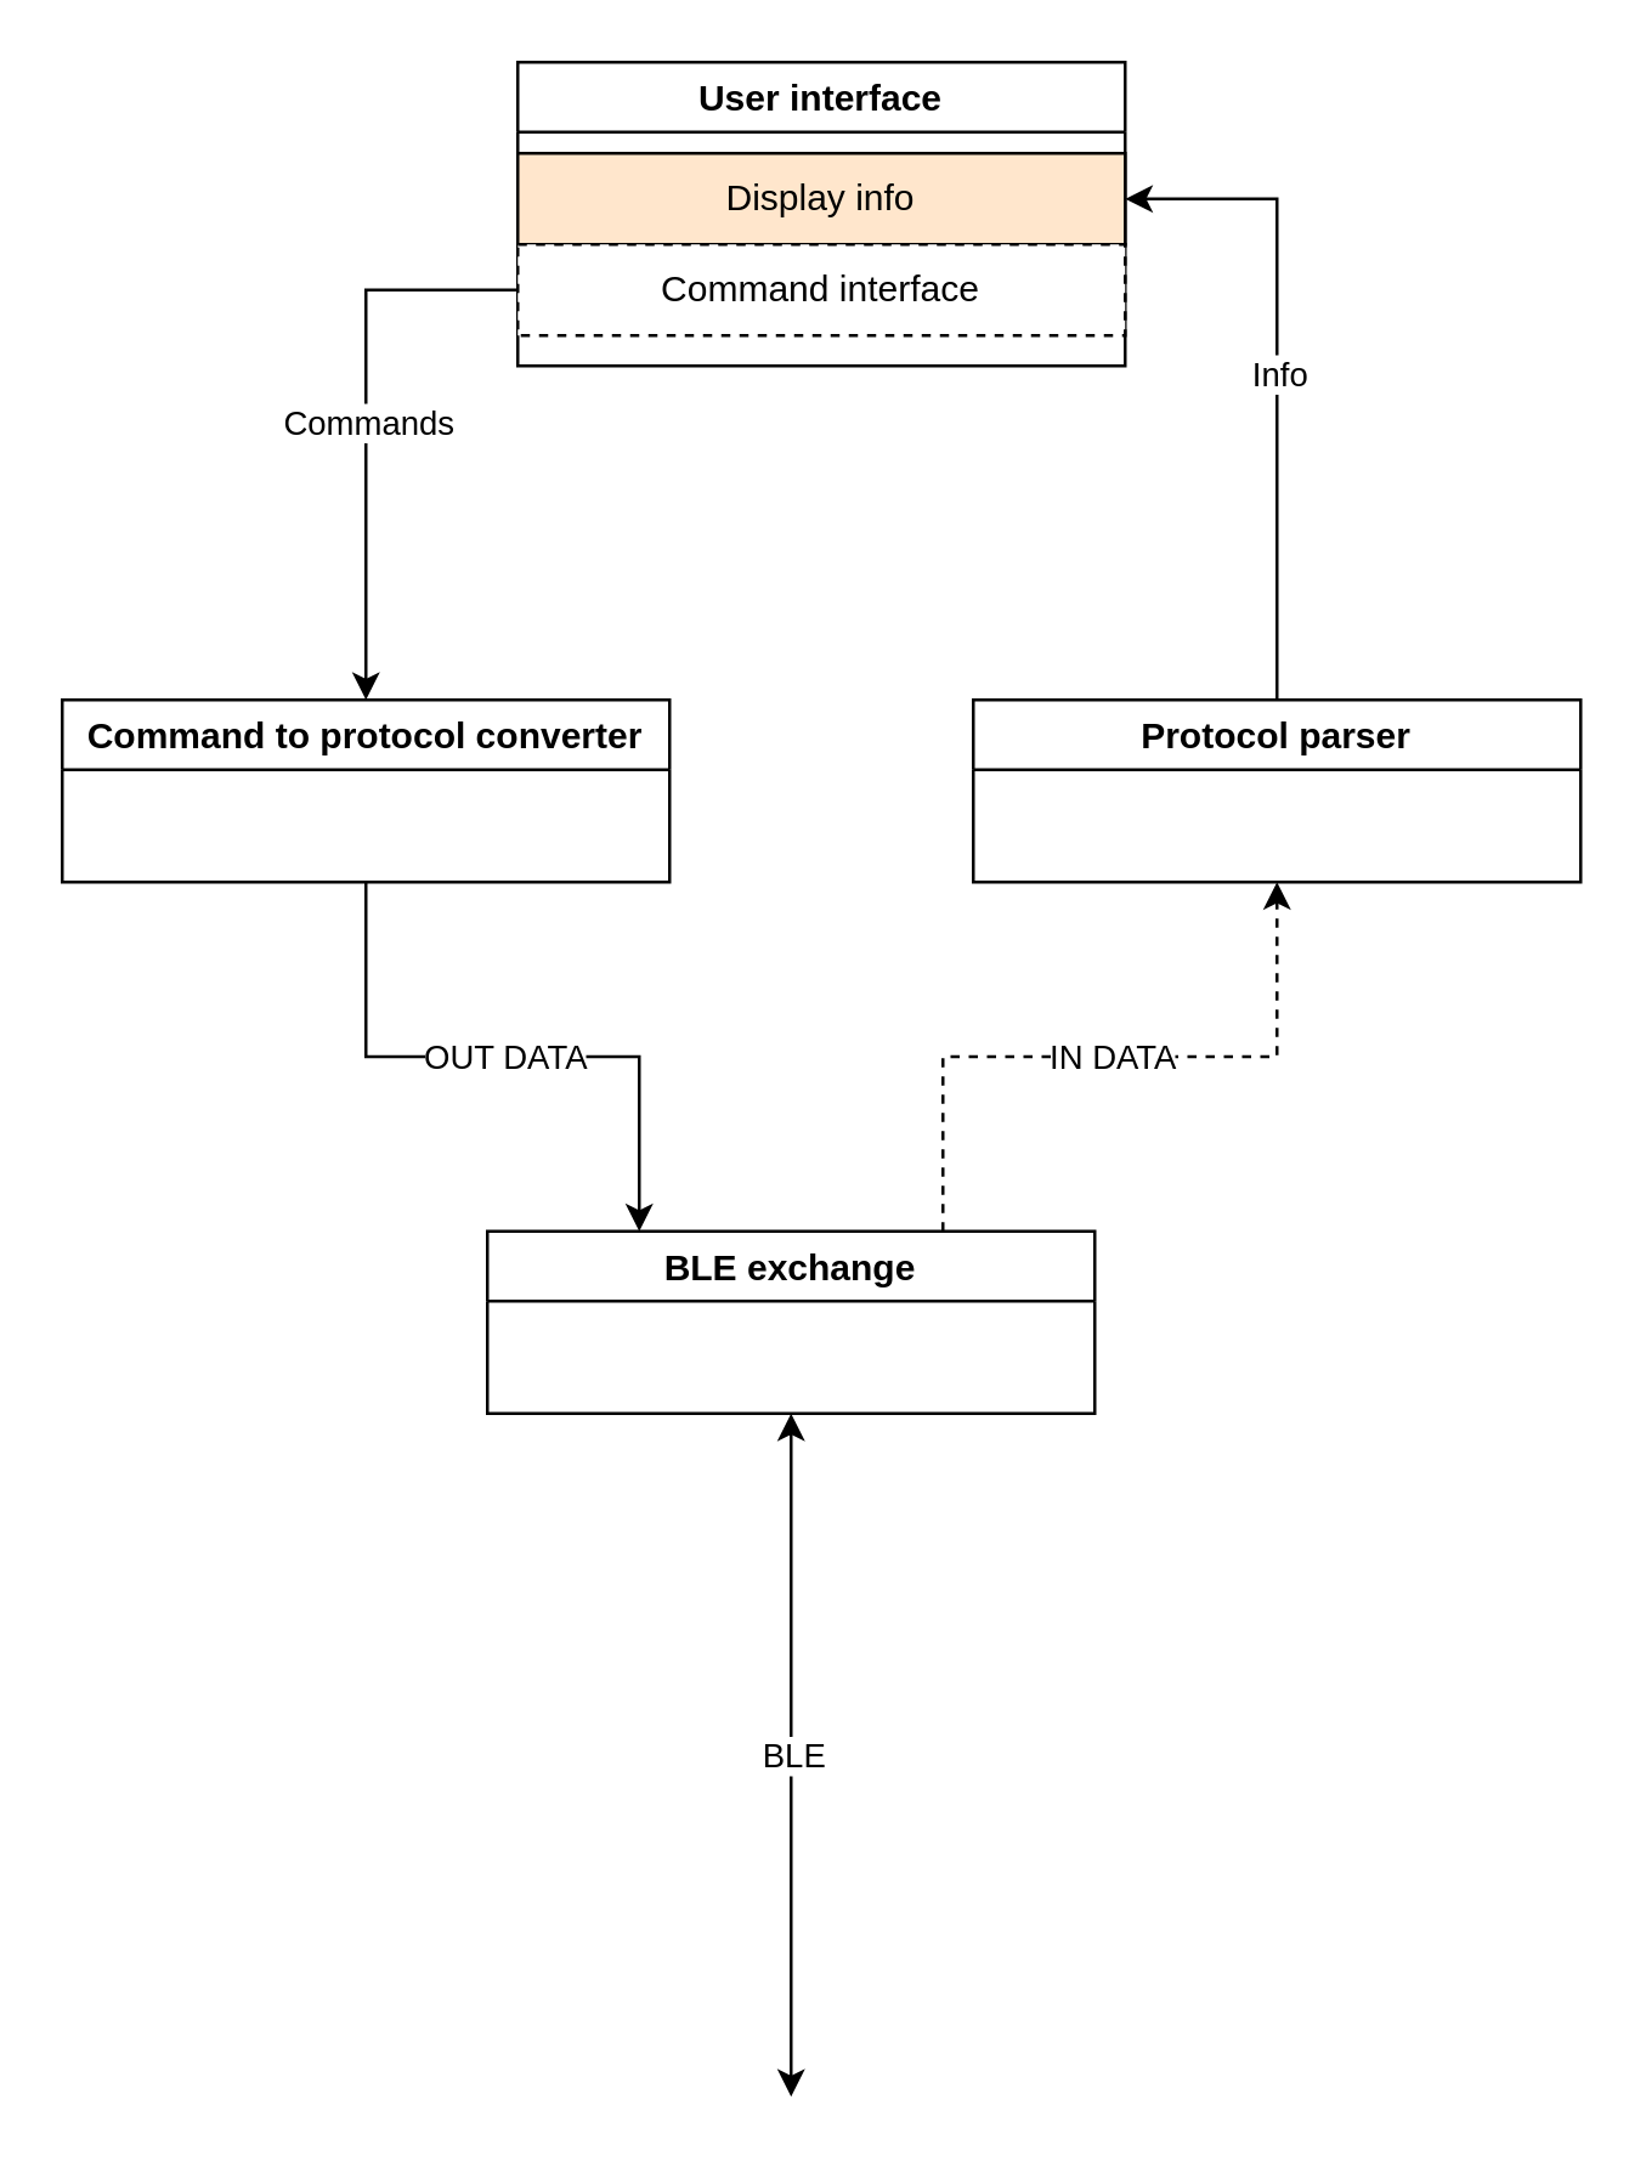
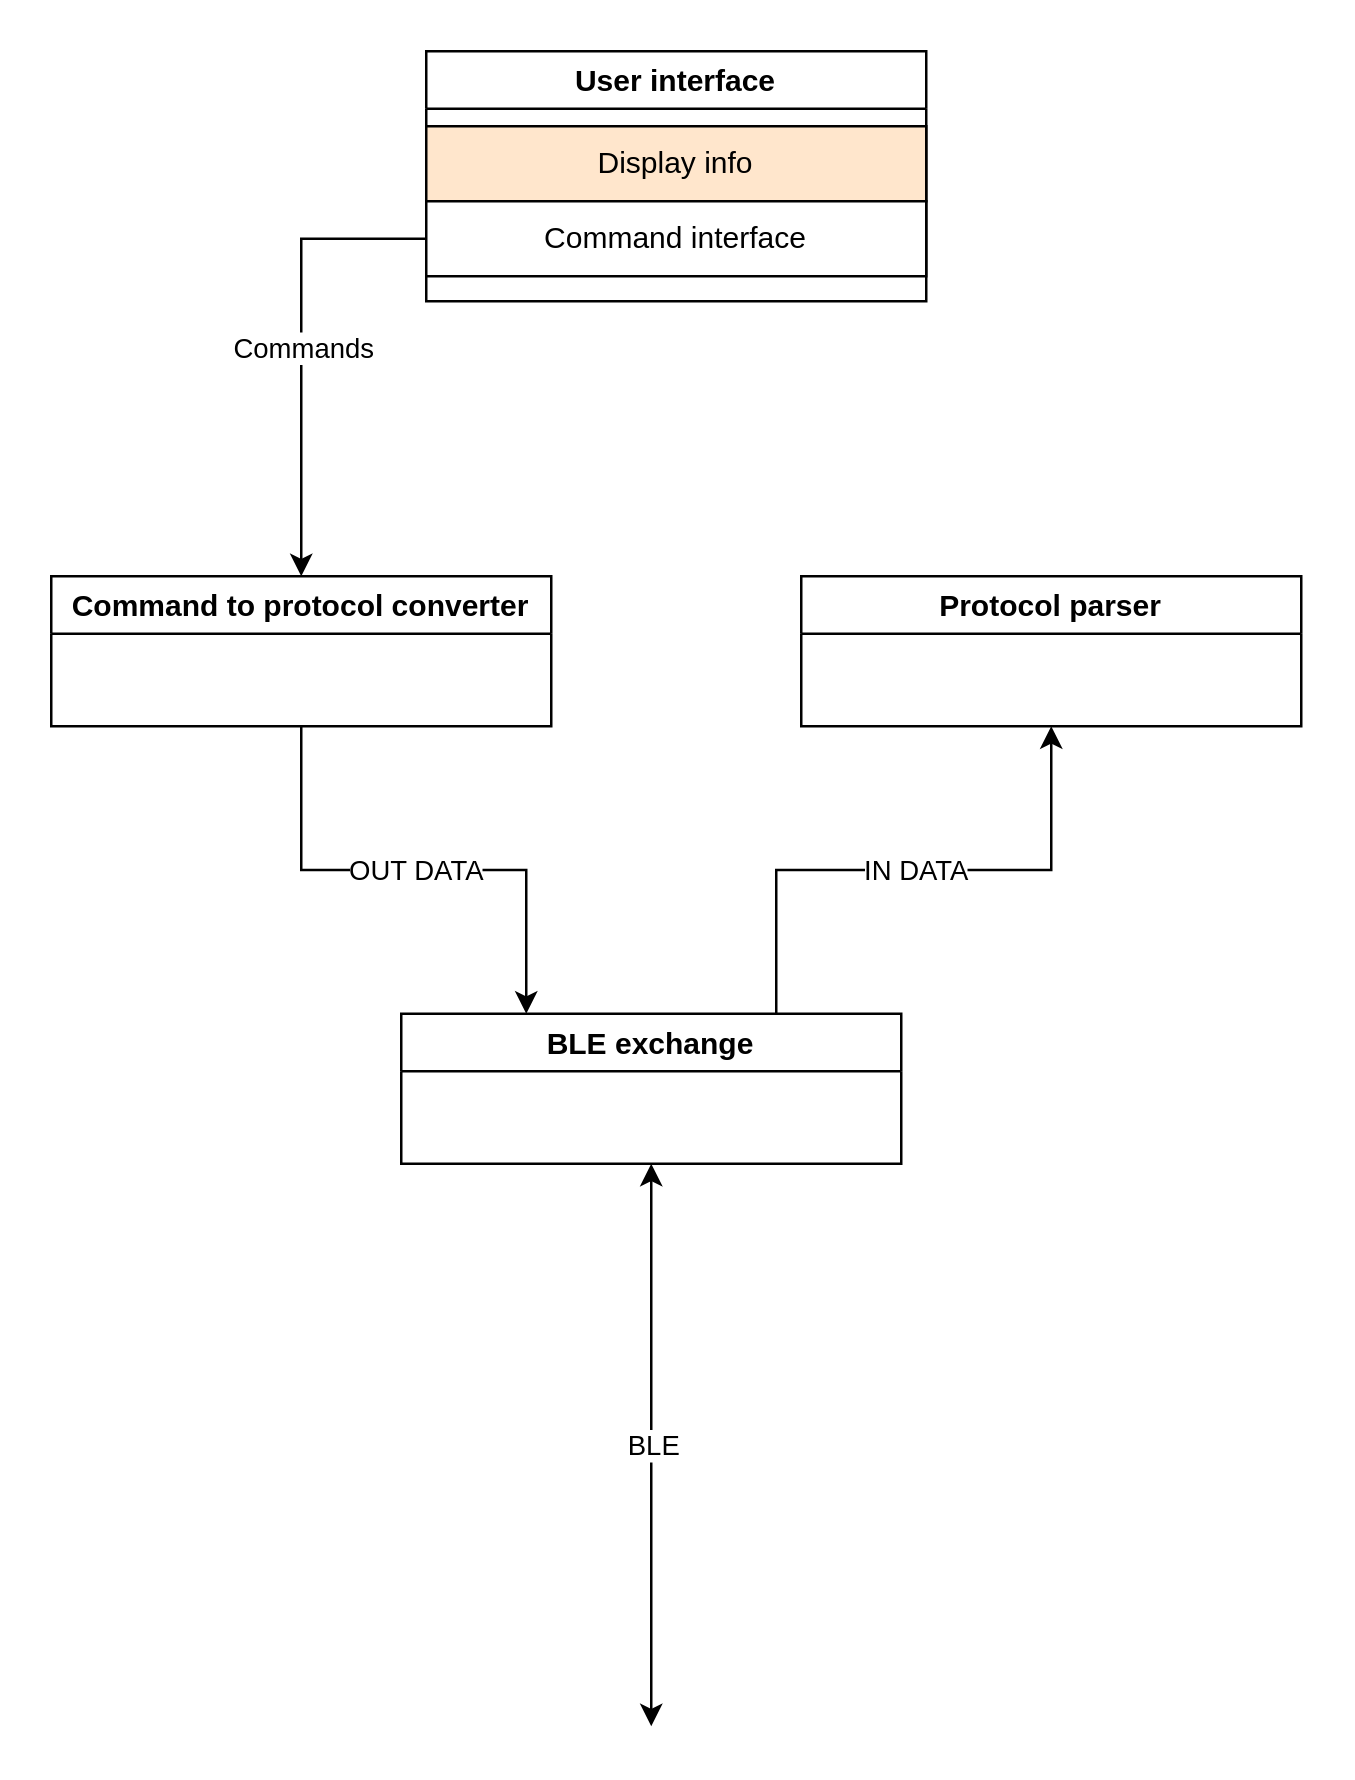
  <mxCell id="0" />
  <mxCell id="1" parent="0" />
  <mxCell id="2" value="User interface" style="swimlane;" vertex="1" parent="1"><mxGeometry x="170" y="20" width="200" height="100" as="geometry" /></mxCell>
  <mxCell id="3" value="Display info" style="whiteSpace=wrap;html=1;fillColor=#ffe6cc;" vertex="1" parent="2"><mxGeometry y="30" width="200" height="30" as="geometry" /></mxCell>
- <mxCell id="4" value="Command interface" style="whiteSpace=wrap;html=1;dashed=1;" vertex="1" parent="2"><mxGeometry y="60" width="200" height="30" as="geometry" /></mxCell>
+ <mxCell id="4" value="Command interface" style="whiteSpace=wrap;html=1;" vertex="1" parent="2"><mxGeometry y="60" width="200" height="30" as="geometry" /></mxCell>
  <mxCell id="5" value="Command to protocol converter" style="swimlane;" vertex="1" parent="1"><mxGeometry x="20" y="230" width="200" height="60" as="geometry" /></mxCell>
  <mxCell id="6" value="" style="endArrow=classic;html=1;rounded=0;edgeStyle=orthogonalEdgeStyle;entryX=0.5;entryY=0;entryDx=0;entryDy=0;exitX=0;exitY=0.5;exitDx=0;exitDy=0;" edge="1" parent="1" source="4" target="5"><mxGeometry relative="1" as="geometry"><mxPoint x="-10" y="150" as="sourcePoint" /><mxPoint x="90" y="150" as="targetPoint" /></mxGeometry></mxCell>
  <mxCell id="7" value="Commands" style="edgeLabel;resizable=0;html=1;align=center;verticalAlign=middle;" connectable="0" vertex="1" parent="6"><mxGeometry relative="1" as="geometry" /></mxCell>
  <mxCell id="8" value="Protocol parser" style="swimlane;" vertex="1" parent="1"><mxGeometry x="320" y="230" width="200" height="60" as="geometry" /></mxCell>
- <mxCell id="9" value="" style="endArrow=classic;html=1;rounded=0;edgeStyle=orthogonalEdgeStyle;entryX=1;entryY=0.5;entryDx=0;entryDy=0;exitX=0.5;exitY=0;exitDx=0;exitDy=0;" edge="1" parent="1" source="8" target="3"><mxGeometry relative="1" as="geometry"><mxPoint x="480" y="50" as="sourcePoint" /><mxPoint x="290" y="230" as="targetPoint" /></mxGeometry></mxCell>
- <mxCell id="10" value="Info" style="edgeLabel;resizable=0;html=1;align=center;verticalAlign=middle;" connectable="0" vertex="1" parent="9"><mxGeometry relative="1" as="geometry" /></mxCell>
  <mxCell id="11" value="BLE exchange" style="swimlane;" vertex="1" parent="1"><mxGeometry x="160" y="405" width="200" height="60" as="geometry" /></mxCell>
  <mxCell id="12" value="" style="endArrow=classic;html=1;rounded=0;edgeStyle=orthogonalEdgeStyle;exitX=0.5;exitY=1;exitDx=0;exitDy=0;entryX=0.25;entryY=0;entryDx=0;entryDy=0;" edge="1" parent="1" source="5" target="11"><mxGeometry relative="1" as="geometry"><mxPoint x="290" y="330" as="sourcePoint" /><mxPoint x="390" y="330" as="targetPoint" /></mxGeometry></mxCell>
  <mxCell id="13" value="OUT DATA" style="edgeLabel;resizable=0;html=1;align=center;verticalAlign=middle;" connectable="0" vertex="1" parent="12"><mxGeometry relative="1" as="geometry" /></mxCell>
- <mxCell id="14" value="" style="endArrow=classic;html=1;rounded=0;edgeStyle=orthogonalEdgeStyle;exitX=0.75;exitY=0;exitDx=0;exitDy=0;entryX=0.5;entryY=1;entryDx=0;entryDy=0;dashed=1;" edge="1" parent="1" source="11" target="8"><mxGeometry relative="1" as="geometry"><mxPoint x="290" y="330" as="sourcePoint" /><mxPoint x="390" y="330" as="targetPoint" /></mxGeometry></mxCell>
+ <mxCell id="14" value="" style="endArrow=classic;html=1;rounded=0;edgeStyle=orthogonalEdgeStyle;exitX=0.75;exitY=0;exitDx=0;exitDy=0;entryX=0.5;entryY=1;entryDx=0;entryDy=0;" edge="1" parent="1" source="11" target="8"><mxGeometry relative="1" as="geometry"><mxPoint x="290" y="330" as="sourcePoint" /><mxPoint x="390" y="330" as="targetPoint" /></mxGeometry></mxCell>
  <mxCell id="15" value="IN DATA" style="edgeLabel;resizable=0;html=1;align=center;verticalAlign=middle;" connectable="0" vertex="1" parent="14"><mxGeometry relative="1" as="geometry" /></mxCell>
  <mxCell id="16" value="" style="endArrow=classic;html=1;rounded=0;edgeStyle=orthogonalEdgeStyle;exitX=0.5;exitY=1;exitDx=0;exitDy=0;startArrow=classic;startFill=1;" edge="1" parent="1" source="11"><mxGeometry relative="1" as="geometry"><mxPoint x="250" y="690" as="sourcePoint" /><mxPoint x="260" y="690" as="targetPoint" /></mxGeometry></mxCell>
  <mxCell id="17" value="BLE" style="edgeLabel;resizable=0;html=1;align=center;verticalAlign=middle;" connectable="0" vertex="1" parent="16"><mxGeometry relative="1" as="geometry" /></mxCell>
